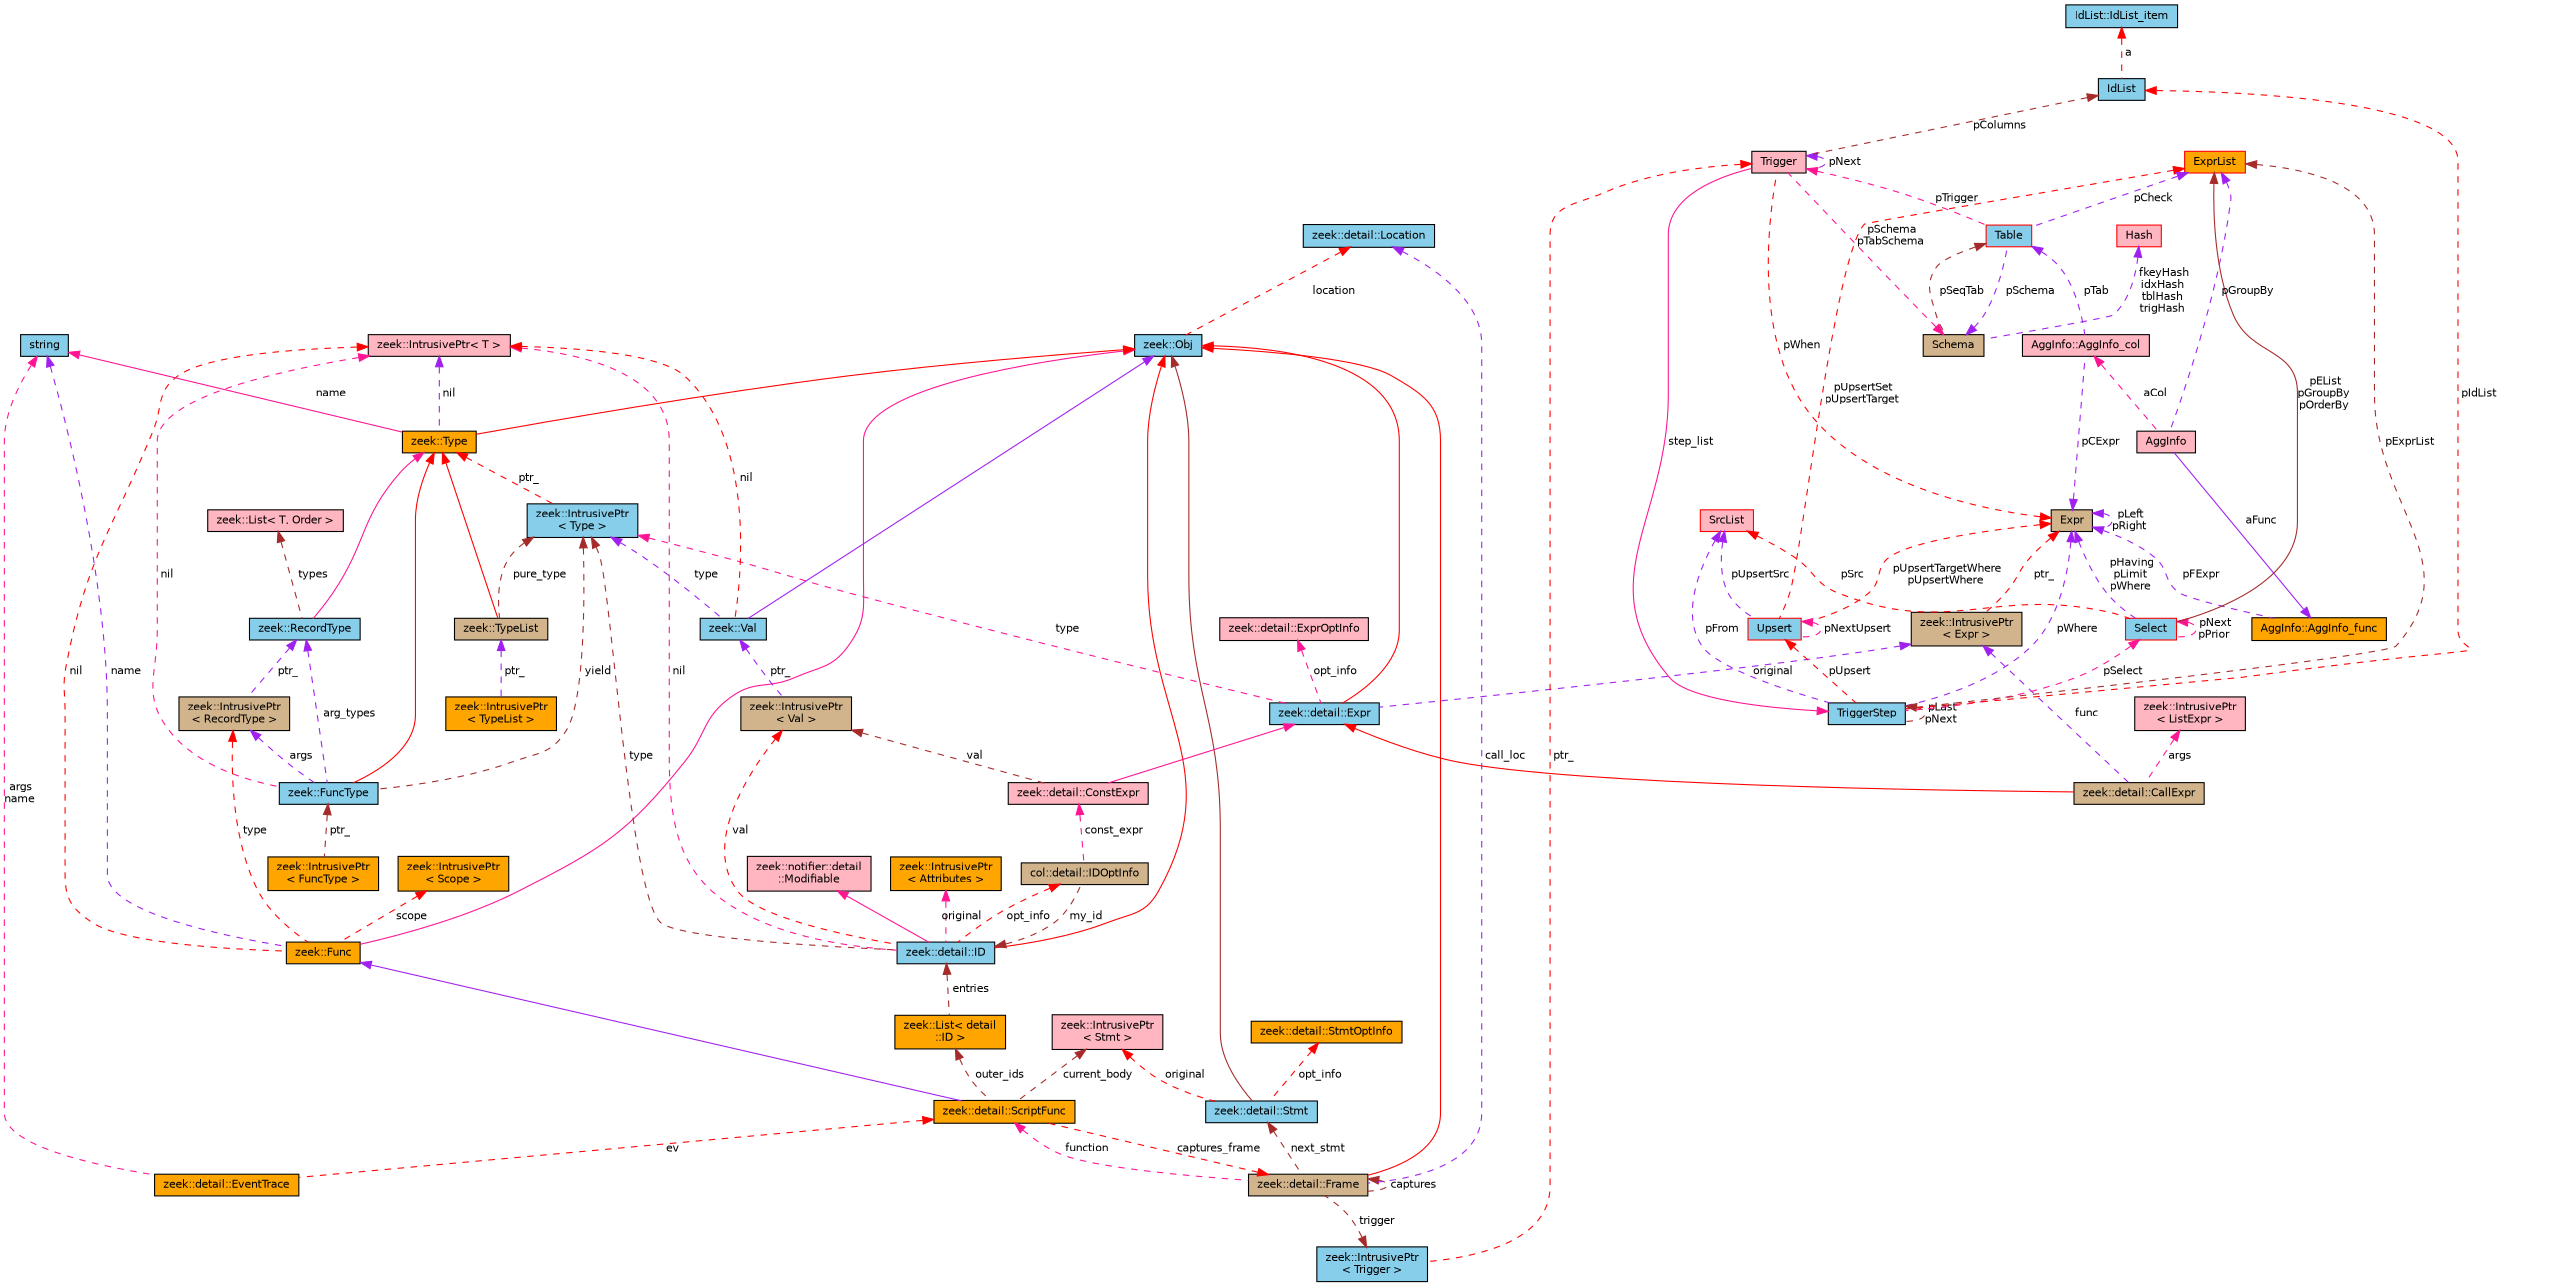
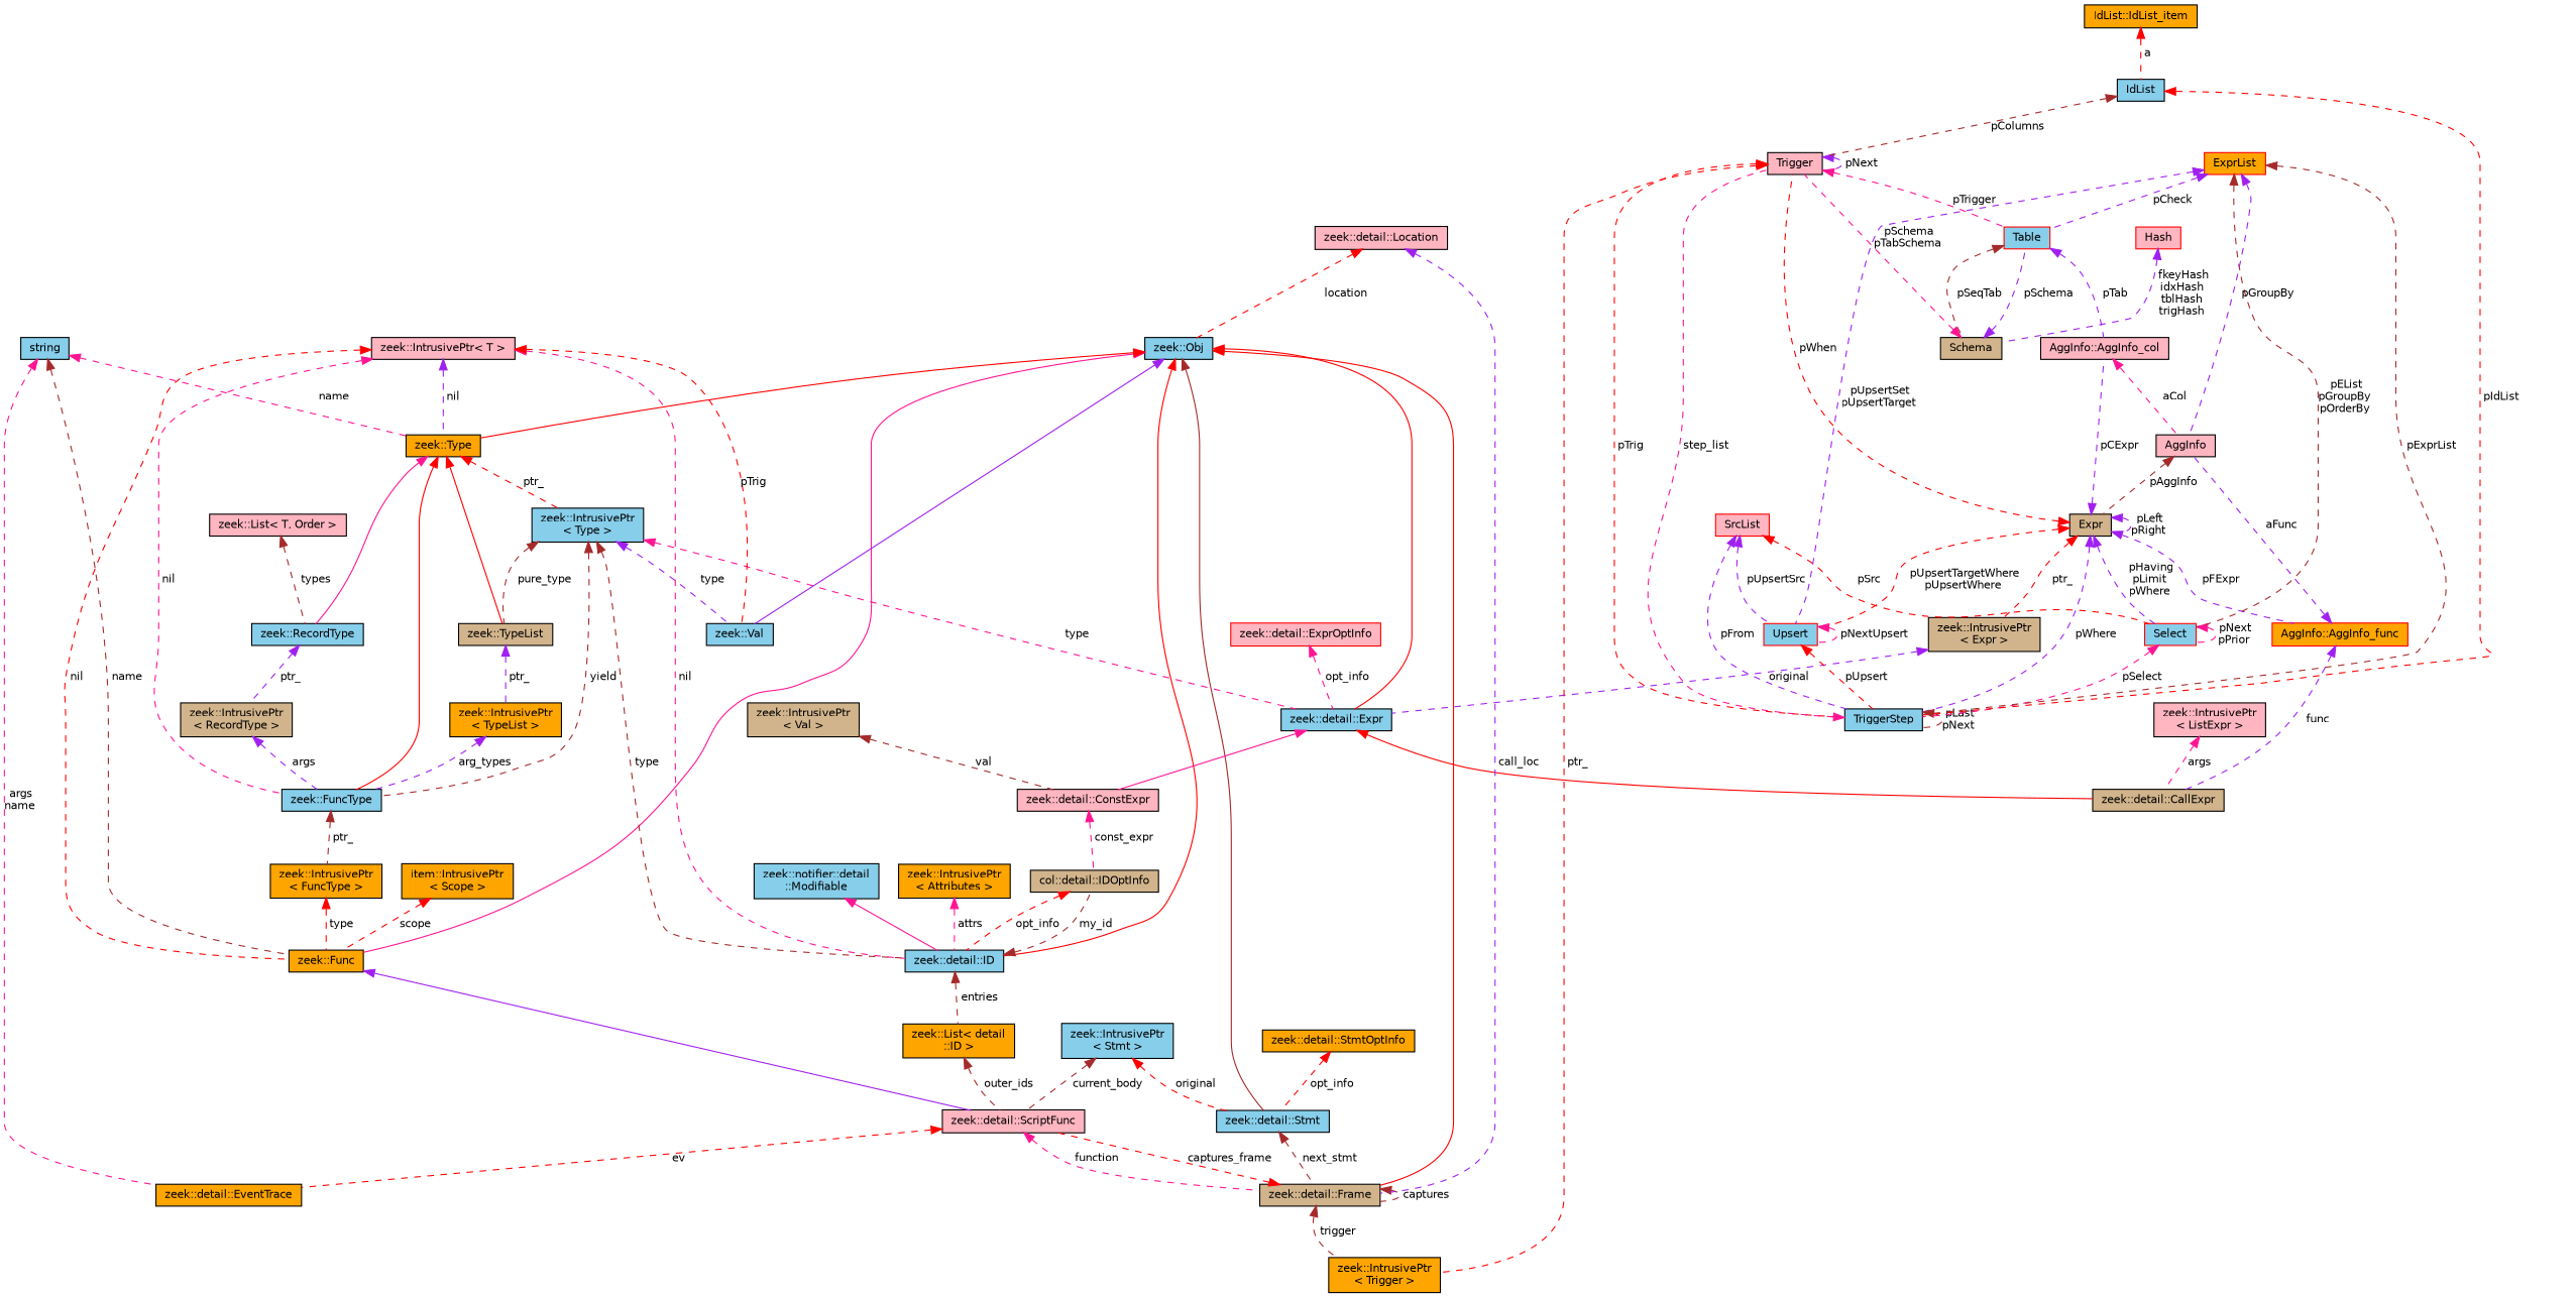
  digraph {
    node [color=black fillcolor=skyblue fontname=Helvetica fontsize=10 shape=record style=filled]
    edge [color=red dir=back fontname=Helvetica fontsize=10 labelfontname=Helvetica labelfontsize=10 style=dashed]
    n1 [fillcolor=orange fontcolor=black height=0.2 label="zeek::detail::EventTrace" width=0.4]
-   n2 [fillcolor=orange height=0.2 label="zeek::detail::ScriptFunc" width=0.4]
+   n2 [fillcolor=lightpink height=0.2 label="zeek::detail::ScriptFunc" width=0.4]
    n3 [fillcolor=tan height=0.2 label="zeek::detail::Frame" width=0.4]
    n4 [fillcolor=orange height=0.2 label="zeek::Func" width=0.4]
    n5 [height=0.2 label="zeek::Obj" width=0.4]
    n6 [fillcolor=orange height=0.2 label="zeek::Type" width=0.4]
    n7 [height=0.2 label="zeek::detail::ID" width=0.4]
    n8 [height=0.2 label="zeek::Val" width=0.4]
    n9 [height=0.2 label="zeek::detail::Expr" width=0.4]
    n10 [height=0.2 label="zeek::detail::Stmt" width=0.4]
    n11 [height=0.2 label="zeek::FuncType" width=0.4]
    n12 [height=0.2 label="zeek::RecordType" width=0.4]
    n13 [fillcolor=tan height=0.2 label="zeek::TypeList" width=0.4]
    n14 [height=0.2 label="zeek::IntrusivePtr\l\< Type \>" width=0.4]
    n15 [fillcolor=orange height=0.2 label="zeek::List\< detail\l::ID \>" width=0.4]
    n16 [fillcolor=tan height=0.2 label="col::detail::IDOptInfo" width=0.4]
    n17 [fillcolor=tan height=0.2 label="zeek::IntrusivePtr\l\< Val \>" width=0.4]
    n18 [fillcolor=lightpink height=0.2 label="zeek::detail::ConstExpr" width=0.4]
    n19 [fillcolor=tan height=0.2 label="zeek::detail::CallExpr" width=0.4]
-   n20 [height=0.2 label="zeek::detail::Location" width=0.4]
+   n20 [fillcolor=lightpink height=0.2 label="zeek::detail::Location" width=0.4]
    n21 [fillcolor=lightpink height=0.2 label="zeek::IntrusivePtr\< T \>" width=0.4]
    n22 [fillcolor=orange height=0.2 label="zeek::IntrusivePtr\l\< FuncType \>" width=0.4]
-   n23 [fillcolor=orange height=0.2 label="zeek::IntrusivePtr\l\< Scope \>" width=0.4]
+   n23 [fillcolor=orange height=0.2 label="item::IntrusivePtr\l\< Scope \>" width=0.4]
    n24 [fillcolor=tan height=0.2 label="zeek::IntrusivePtr\l\< RecordType \>" width=0.4]
    n25 [fillcolor=orange height=0.2 label="zeek::IntrusivePtr\l\< TypeList \>" width=0.4]
    n26 [height=0.2 label=string width=0.4]
    n27 [fillcolor=lightpink height=0.2 label="zeek::List\< T, Order \>" width=0.4]
-   n28 [fillcolor=lightpink height=0.2 label="zeek::notifier::detail\l::Modifiable" width=0.4]
+   n28 [height=0.2 label="zeek::notifier::detail\l::Modifiable" width=0.4]
    n29 [fillcolor=orange height=0.2 label="zeek::IntrusivePtr\l\< Attributes \>" width=0.4]
    n30 [fillcolor=tan height=0.2 label="zeek::IntrusivePtr\l\< Expr \>" width=0.4]
    n31 [fillcolor=tan height=0.2 label=Expr width=0.4]
    n32 [fillcolor=lightpink height=0.2 label="AggInfo::AggInfo_col" width=0.4]
    n33 [fillcolor=lightpink height=0.2 label=Trigger width=0.4]
    n34 [height=0.2 label=TriggerStep width=0.4]
    n35 [color=red height=0.2 label=Select width=0.4]
    n36 [color=red height=0.2 label=Upsert width=0.4]
-   n37 [fillcolor=orange height=0.2 label="AggInfo::AggInfo_func" width=0.4]
+   n37 [color=red fillcolor=orange height=0.2 label="AggInfo::AggInfo_func" width=0.4]
    n38 [fillcolor=lightpink height=0.2 label=AggInfo width=0.4]
    n39 [color=red height=0.2 label=Table width=0.4]
-   n40 [height=0.2 label="zeek::IntrusivePtr\l\< Trigger \>" width=0.4]
+   n40 [fillcolor=orange height=0.2 label="zeek::IntrusivePtr\l\< Trigger \>" width=0.4]
    n41 [color=red fillcolor=orange height=0.2 label=ExprList width=0.4]
    n42 [fillcolor=tan height=0.2 label=Schema width=0.4]
    n43 [height=0.2 label=IdList width=0.4]
-   n44 [height=0.2 label="IdList::IdList_item" width=0.4]
+   n44 [fillcolor=orange height=0.2 label="IdList::IdList_item" width=0.4]
    n45 [color=red fillcolor=lightpink height=0.2 label=Hash width=0.4]
    n46 [color=red fillcolor=lightpink height=0.2 label=SrcList width=0.4]
-   n47 [fillcolor=lightpink height=0.2 label="zeek::detail::ExprOptInfo" width=0.4]
-   n48 [fillcolor=lightpink height=0.2 label="zeek::IntrusivePtr\l\< Stmt \>" width=0.4]
+   n47 [color=red fillcolor=lightpink height=0.2 label="zeek::detail::ExprOptInfo" width=0.4]
+   n48 [height=0.2 label="zeek::IntrusivePtr\l\< Stmt \>" width=0.4]
    n49 [fillcolor=orange height=0.2 label="zeek::detail::StmtOptInfo" width=0.4]
    n50 [fillcolor=lightpink height=0.2 label="zeek::IntrusivePtr\l\< ListExpr \>" width=0.4]
    n2 -> n1 [label=" ev"]
    n2 -> n3 [color=deeppink label=" function"]
    n3 -> n2 [label=" captures_frame"]
    n3 -> n3 [color=brown label=" captures"]
    n4 -> n2 [color=purple style=solid]
    n5 -> n3 [style=solid]
    n5 -> n4 [color=deeppink style=solid]
    n5 -> n6 [style=solid]
    n5 -> n7 [style=solid]
    n5 -> n8 [color=purple style=solid]
    n5 -> n9 [style=solid]
    n5 -> n10 [color=brown style=solid]
    n6 -> n11 [style=solid]
    n6 -> n12 [color=deeppink style=solid]
    n6 -> n13 [style=solid]
    n6 -> n14 [label=" ptr_"]
    n7 -> n15 [color=brown label=" entries"]
    n7 -> n16 [color=brown label=" my_id"]
-   n8 -> n17 [color=purple label=" ptr_"]
    n9 -> n18 [color=deeppink style=solid]
    n9 -> n19 [style=solid]
    n10 -> n3 [color=brown label=" next_stmt"]
    n11 -> n22 [color=brown label=" ptr_"]
    n12 -> n24 [color=purple label=" ptr_"]
    n13 -> n25 [color=purple label=" ptr_"]
    n14 -> n7 [color=brown label=" type"]
    n14 -> n8 [color=purple label=" type"]
    n14 -> n9 [color=deeppink label=" type"]
    n14 -> n11 [color=brown label=" yield"]
    n14 -> n13 [color=brown label=" pure_type"]
    n15 -> n2 [color=brown label=" outer_ids"]
    n16 -> n7 [label=" opt_info"]
-   n17 -> n7 [label=" val"]
    n17 -> n18 [color=brown label=" val"]
    n18 -> n16 [color=deeppink label=" const_expr"]
    n20 -> n3 [color=purple label=" call_loc"]
    n20 -> n5 [label=" location"]
    n21 -> n4 [label=" nil"]
    n21 -> n6 [color=purple label=" nil"]
    n21 -> n7 [color=deeppink label=" nil"]
-   n21 -> n8 [label=" nil"]
+   n21 -> n8 [label=" pTrig"]
    n21 -> n11 [color=deeppink label=" nil"]
-   n24 -> n4 [label=" type"]
+   n22 -> n4 [label=" type"]
    n23 -> n4 [label=" scope"]
    n24 -> n11 [color=purple label=" args"]
-   n12 -> n11 [color=purple label=" arg_types"]
+   n25 -> n11 [color=purple label=" arg_types"]
    n26 -> n1 [color=deeppink label=" args\nname"]
-   n26 -> n4 [color=purple label=" name"]
-   n26 -> n6 [color=deeppink label=" name" style=solid]
+   n26 -> n4 [color=brown label=" name"]
+   n26 -> n6 [color=deeppink label=" name"]
    n27 -> n12 [color=brown label=" types"]
    n28 -> n7 [color=deeppink style=solid]
-   n29 -> n7 [color=deeppink label=" original"]
+   n29 -> n7 [color=deeppink label=" attrs"]
    n30 -> n9 [color=purple label=" original"]
-   n30 -> n19 [color=purple label=" func"]
+   n37 -> n19 [color=purple label=" func"]
    n31 -> n30 [label=" ptr_"]
    n31 -> n31 [color=purple label=" pLeft\npRight"]
    n31 -> n32 [color=purple label=" pCExpr"]
    n31 -> n33 [label=" pWhen"]
    n31 -> n34 [color=purple label=" pWhere"]
    n31 -> n35 [color=purple label=" pHaving\npLimit\npWhere"]
    n31 -> n36 [label=" pUpsertTargetWhere\npUpsertWhere"]
    n31 -> n37 [color=purple label=" pFExpr"]
    n32 -> n38 [color=deeppink label=" aCol"]
    n33 -> n33 [color=purple label=" pNext"]
+   n33 -> n34 [label=" pTrig"]
    n33 -> n39 [color=deeppink label=" pTrigger"]
    n33 -> n40 [label=" ptr_"]
-   n34 -> n33 [color=deeppink label=" step_list" style=solid]
+   n34 -> n33 [color=deeppink label=" step_list"]
    n34 -> n34 [color=brown label=" pLast\npNext"]
    n35 -> n34 [color=deeppink label=" pSelect"]
    n35 -> n35 [color=deeppink label=" pNext\npPrior"]
    n36 -> n34 [label=" pUpsert"]
    n36 -> n36 [color=deeppink label=" pNextUpsert"]
-   n37 -> n38 [color=purple label=" aFunc" style=solid]
+   n37 -> n38 [color=purple label=" aFunc"]
+   n38 -> n31 [color=brown label=" pAggInfo"]
    n39 -> n32 [color=purple label=" pTab"]
    n39 -> n42 [color=brown label=" pSeqTab"]
-   n40 -> n3 [color=brown label=" trigger"]
+   n3 -> n40 [color=brown label=" trigger"]
    n41 -> n34 [color=brown label=" pExprList"]
-   n41 -> n35 [color=brown label=" pEList\npGroupBy\npOrderBy" style=solid]
-   n41 -> n36 [label=" pUpsertSet\npUpsertTarget"]
+   n41 -> n35 [color=brown label=" pEList\npGroupBy\npOrderBy"]
+   n41 -> n36 [color=purple label=" pUpsertSet\npUpsertTarget"]
    n41 -> n38 [color=purple label=" pGroupBy"]
    n41 -> n39 [color=purple label=" pCheck"]
    n42 -> n33 [color=deeppink label=" pSchema\npTabSchema"]
    n42 -> n39 [color=purple label=" pSchema"]
    n43 -> n33 [color=brown label=" pColumns"]
    n43 -> n34 [label=" pIdList"]
    n44 -> n43 [label=" a"]
    n45 -> n42 [color=purple label=" fkeyHash\nidxHash\ntblHash\ntrigHash"]
    n46 -> n34 [color=purple label=" pFrom"]
    n46 -> n35 [label=" pSrc"]
    n46 -> n36 [color=purple label=" pUpsertSrc"]
    n47 -> n9 [color=deeppink label=" opt_info"]
    n48 -> n2 [color=brown label=" current_body"]
    n48 -> n10 [label=" original"]
    n49 -> n10 [label=" opt_info"]
    n50 -> n19 [color=deeppink label=" args"]
  }
